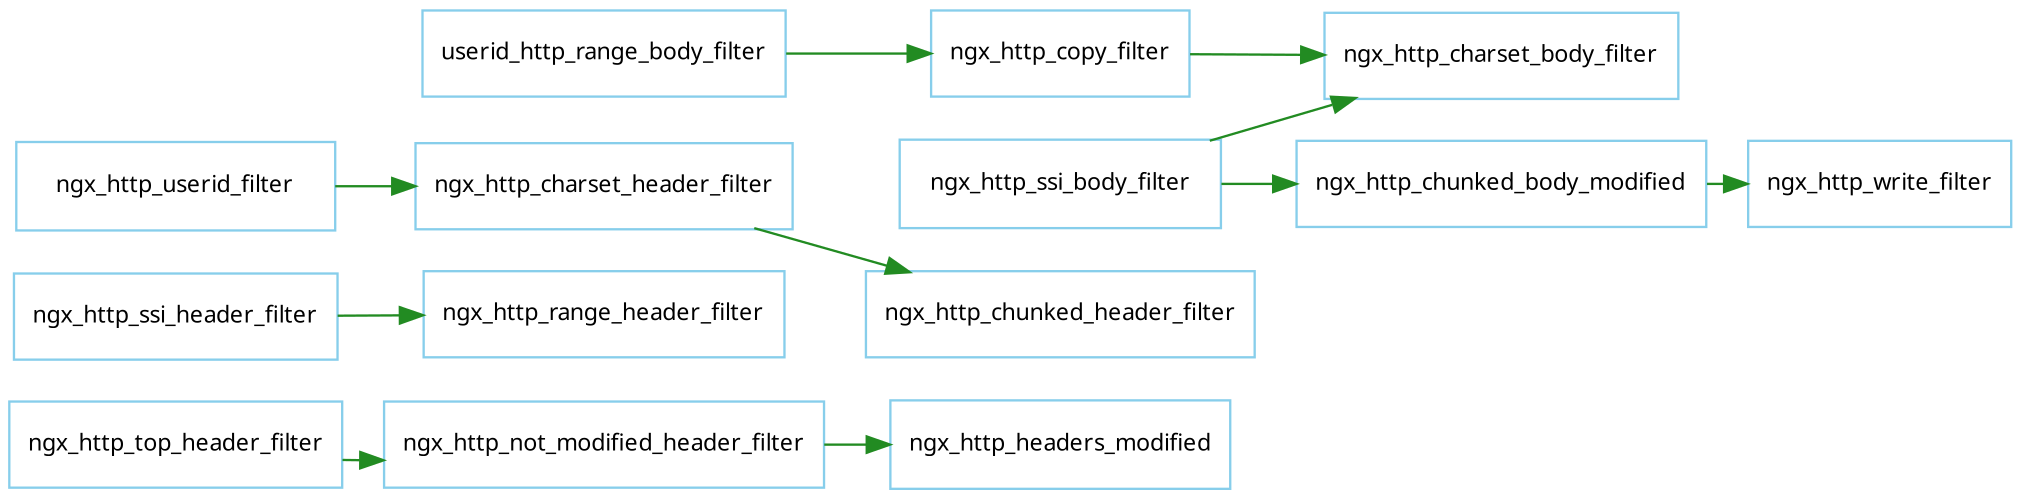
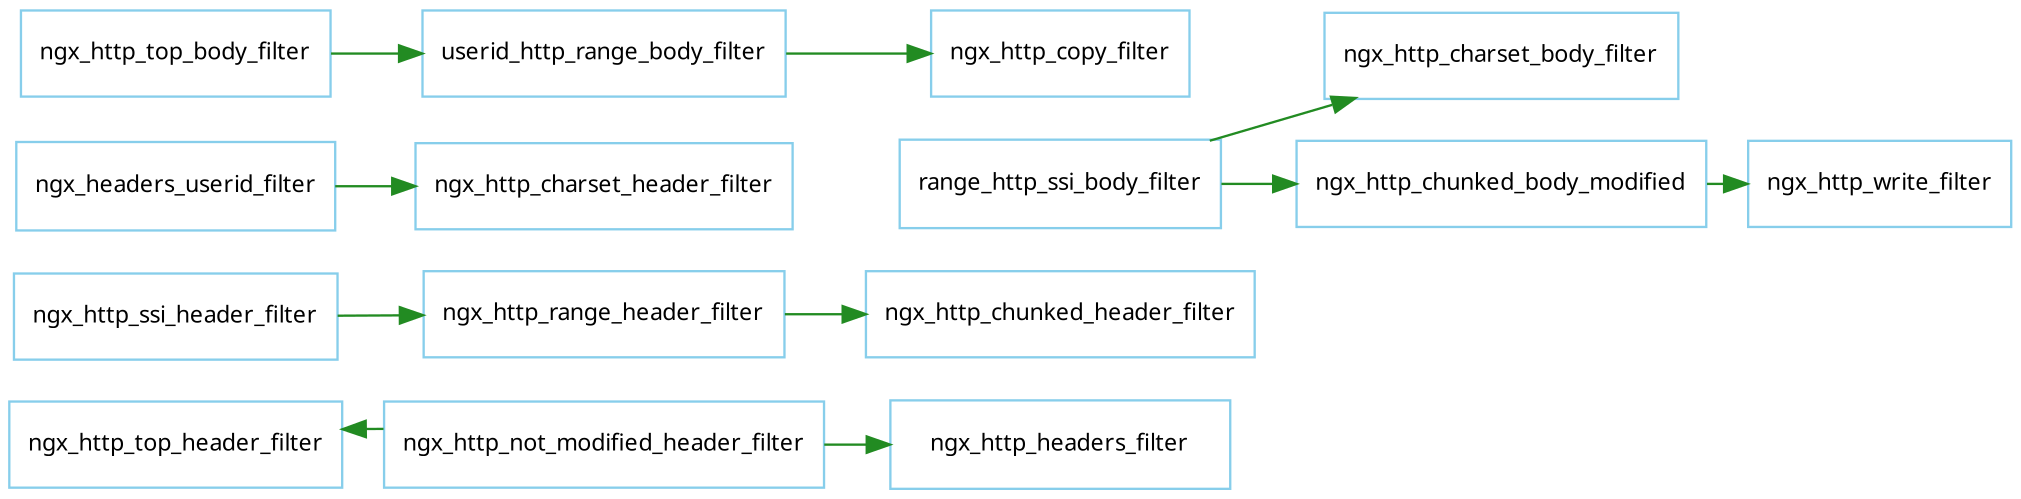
  digraph {
    rankdir=LR
    ranksep=0.25
    node [color=skyblue fontname=Verdana fontsize=10 shape=record]
    edge [color=forestgreen fontname=Verdana fontsize=10]
    ngx_http_top_header_filter
    ngx_http_not_modified_header_filter
-   ngx_http_headers_filter [label=ngx_http_headers_modified]
-   ngx_http_userid_filter
+   ngx_http_headers_filter
+   ngx_http_userid_filter [label=ngx_headers_userid_filter]
    ngx_http_charset_header_filter
    ngx_http_ssi_header_filter
    ngx_http_range_header_filter
    ngx_http_chunked_header_filter
    n9 [label=userid_http_range_body_filter]
+   ngx_http_top_body_filter
    ngx_http_copy_filter
    ngx_http_charset_body_filter
-   ngx_http_ssi_body_filter
+   ngx_http_ssi_body_filter [label=range_http_ssi_body_filter]
    n14 [label=ngx_http_chunked_body_modified]
    ngx_http_write_filter
-   ngx_http_top_header_filter -> ngx_http_not_modified_header_filter
+   ngx_http_not_modified_header_filter -> ngx_http_top_header_filter
    ngx_http_not_modified_header_filter -> ngx_http_headers_filter
    ngx_http_userid_filter -> ngx_http_charset_header_filter
    ngx_http_ssi_header_filter -> ngx_http_range_header_filter
-   ngx_http_charset_header_filter -> ngx_http_chunked_header_filter
+   ngx_http_range_header_filter -> ngx_http_chunked_header_filter
    n9 -> ngx_http_copy_filter
-   ngx_http_copy_filter -> ngx_http_charset_body_filter
+   ngx_http_top_body_filter -> n9
    ngx_http_ssi_body_filter -> ngx_http_charset_body_filter
    ngx_http_ssi_body_filter -> n14
    n14 -> ngx_http_write_filter
  }
